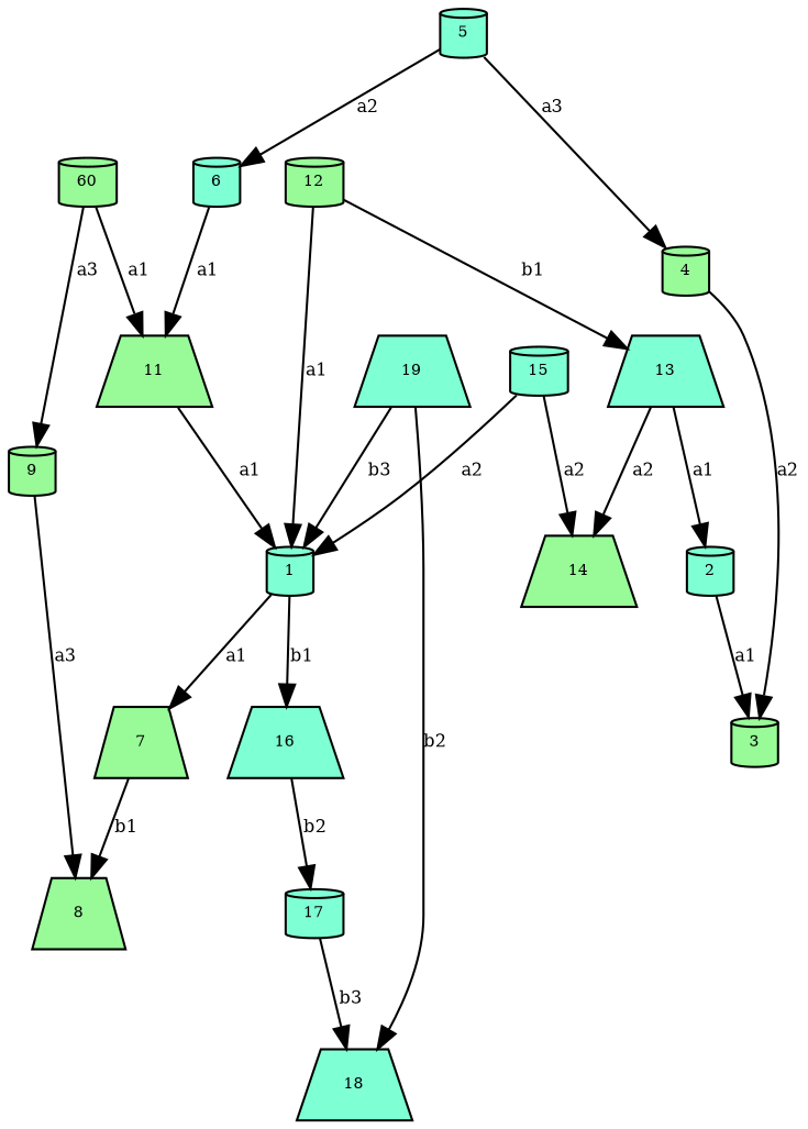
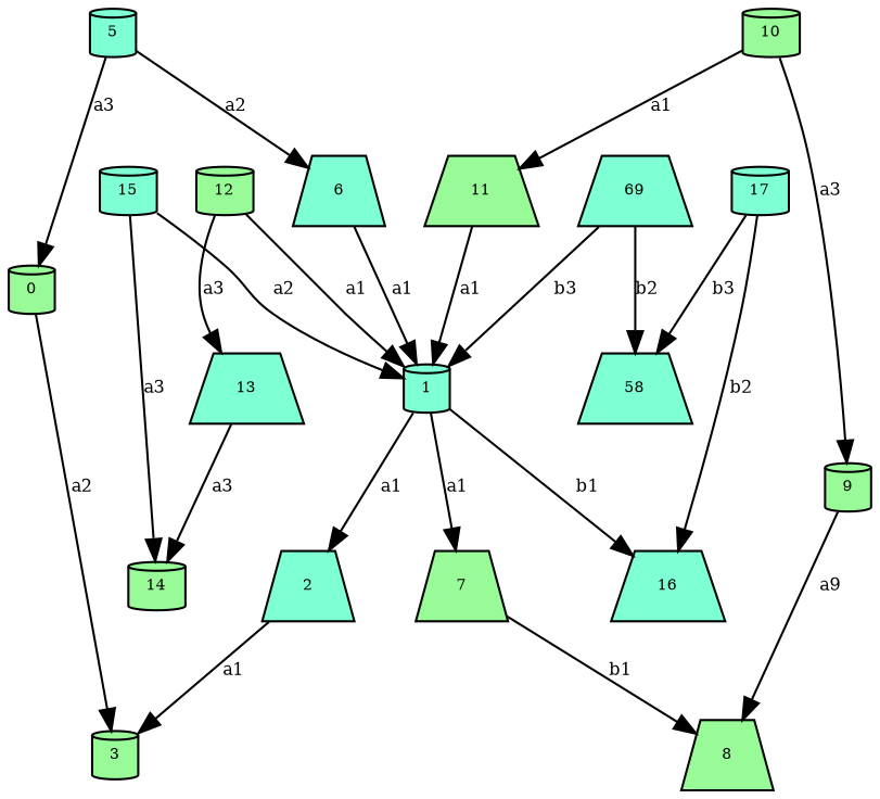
  digraph {
    node [fillcolor=aquamarine fontsize=7 shape=trapezium style=filled]
    edge [fontsize=8]
    n1 [height=.01 label=1 shape=cylinder width=.01]
-   n2 [height=.01 label=2 shape=cylinder width=.01]
+   n2 [height=.01 label=2 width=.01]
    n3 [fillcolor=palegreen height=.01 label=7 width=.01]
    n4 [height=.01 label=16 width=.01]
    n5 [fillcolor=palegreen height=.01 label=3 shape=cylinder width=.01]
    n6 [fillcolor=palegreen height=.01 label=8 width=.01]
    n7 [height=.01 label=17 shape=cylinder width=.01]
-   n8 [height=.01 label=18 width=.01]
-   n9 [fillcolor=palegreen height=.01 label=4 shape=cylinder width=.01]
+   n8 [height=.01 label=58 width=.01]
+   n9 [fillcolor=palegreen height=.01 label=0 shape=cylinder width=.01]
    n10 [height=.01 label=5 shape=cylinder width=.01]
-   n11 [height=.01 label=6 shape=cylinder width=.01]
+   n11 [height=.01 label=6 width=.01]
    n12 [fillcolor=palegreen height=.01 label=9 shape=cylinder width=.01]
-   n13 [fillcolor=palegreen height=.01 label=60 shape=cylinder width=.01]
+   n13 [fillcolor=palegreen height=.01 label=10 shape=cylinder width=.01]
    n14 [fillcolor=palegreen height=.01 label=11 width=.01]
    n15 [fillcolor=palegreen height=.01 label=12 shape=cylinder width=.01]
    n16 [height=.01 label=13 width=.01]
-   n17 [fillcolor=palegreen height=.01 label=14 width=.01]
+   n17 [fillcolor=palegreen height=.01 label=14 shape=cylinder width=.01]
    n18 [height=.01 label=15 shape=cylinder width=.01]
-   n19 [height=.01 label=19 width=.01]
-   n16 -> n2 [label=a1]
+   n19 [height=.01 label=69 width=.01]
+   n1 -> n2 [label=a1]
    n1 -> n3 [label=a1]
    n1 -> n4 [label=b1]
    n2 -> n5 [label=a1]
    n3 -> n6 [label=b1]
-   n4 -> n7 [label=b2]
+   n7 -> n4 [label=b2]
    n7 -> n8 [label=b3]
    n9 -> n5 [label=a2]
    n10 -> n9 [label=a3]
    n10 -> n11 [label=a2]
-   n11 -> n14 [label=a1]
-   n12 -> n6 [label=a3]
+   n11 -> n1 [label=a1]
+   n12 -> n6 [label=a9]
    n13 -> n12 [label=a3]
    n13 -> n14 [label=a1]
    n14 -> n1 [label=a1]
    n15 -> n1 [label=a1]
-   n15 -> n16 [label=b1]
-   n16 -> n17 [label=a2]
+   n15 -> n16 [label=a3]
+   n16 -> n17 [label=a3]
    n18 -> n1 [label=a2]
-   n18 -> n17 [label=a2]
+   n18 -> n17 [label=a3]
    n19 -> n1 [label=b3]
    n19 -> n8 [label=b2]
  }
